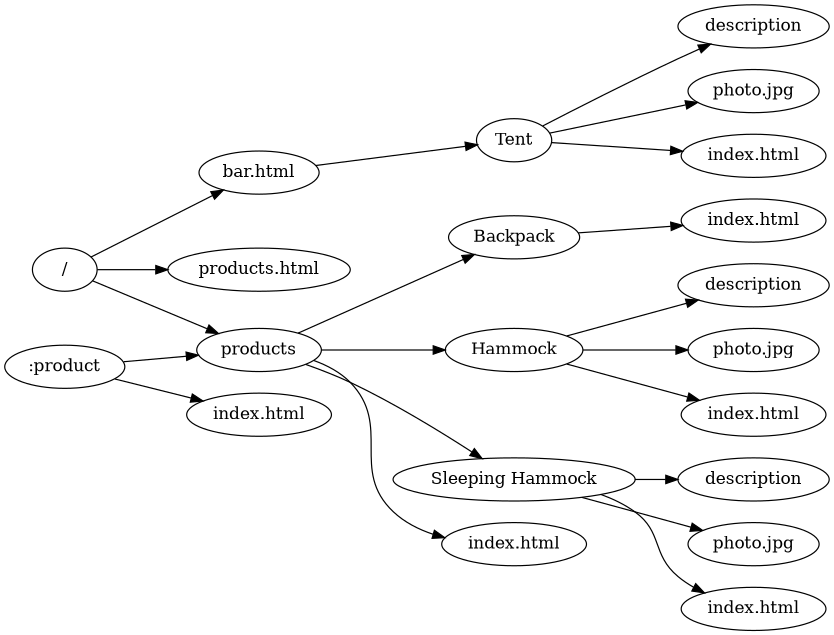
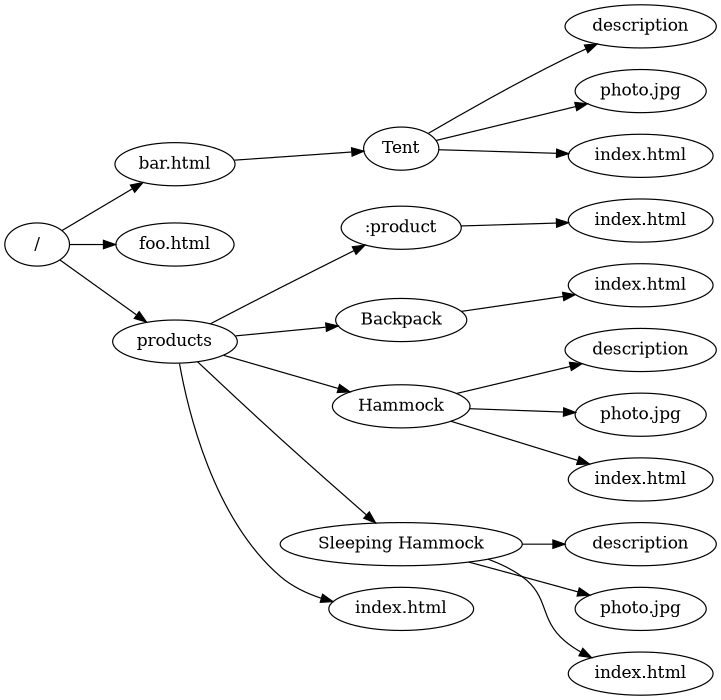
  digraph {
    rankdir=LR
    n1 [label="/"]
    n2 [label="bar.html"]
-   n3 [label="products.html"]
+   n3 [label="foo.html"]
    n4 [label=products]
    n5 [label=Tent]
    n6 [label=":product"]
    n7 [label=Backpack]
    n8 [label=Hammock]
    n9 [label="Sleeping Hammock"]
    n10 [label="index.html"]
    n11 [label="index.html"]
    n12 [label="index.html"]
    n13 [label=description]
    n14 [label="photo.jpg"]
    n15 [label="index.html"]
    n16 [label=description]
    n17 [label="photo.jpg"]
    n18 [label="index.html"]
    n19 [label=description]
    n20 [label="photo.jpg"]
    n21 [label="index.html"]
    n1 -> n2
    n1 -> n3
    n1 -> n4
    n2 -> n5
-   n6 -> n4
+   n4 -> n6
    n4 -> n7
    n4 -> n8
    n4 -> n9
    n4 -> n10
    n5 -> n19
    n5 -> n20
    n5 -> n21
    n6 -> n11
    n7 -> n12
    n8 -> n13
    n8 -> n14
    n8 -> n15
    n9 -> n16
    n9 -> n17
    n9 -> n18
  }
